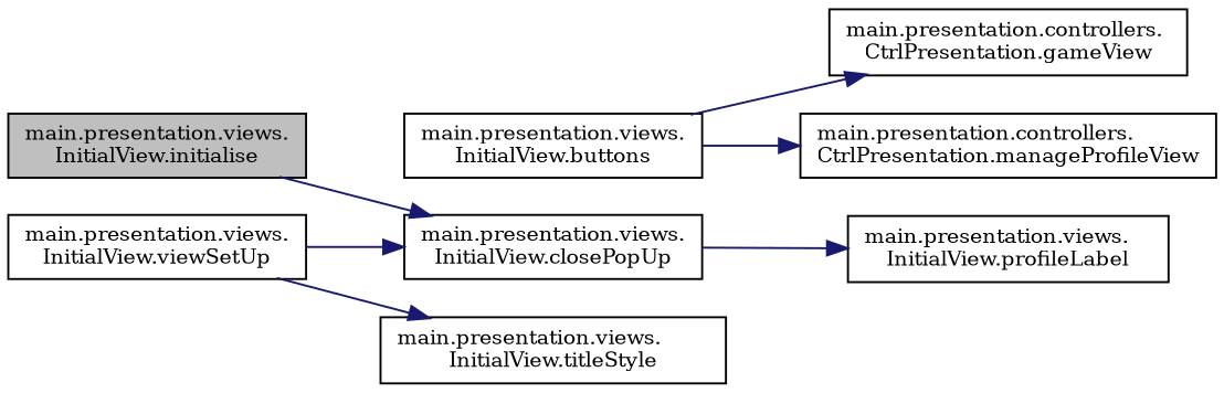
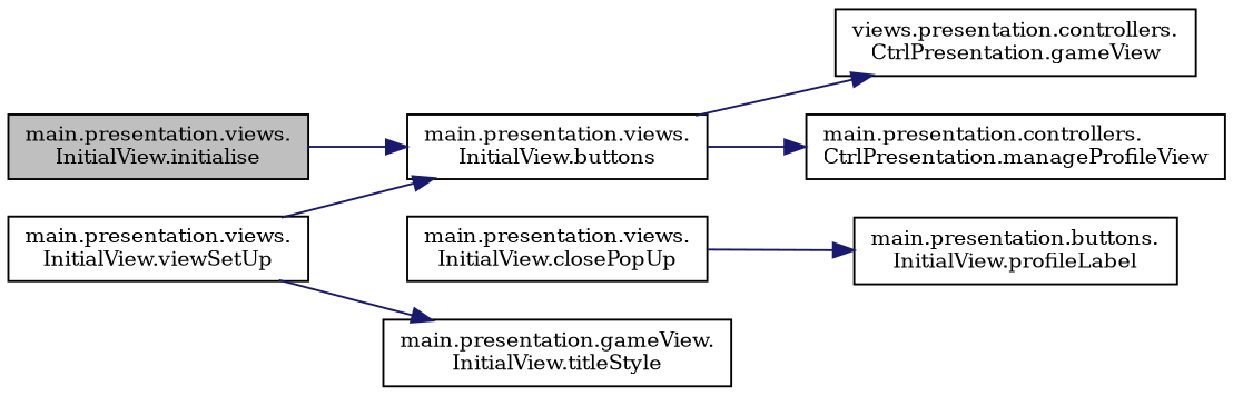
  digraph {
    fontname="DejaVu Serif"
    rankdir=LR
    node [color=black fillcolor=white fontname="DejaVu Serif" fontsize=10 shape=record style=filled]
    edge [color=midnightblue fontname="DejaVu Serif" fontsize=10 labelfontname=Helvetica labelfontsize=10 style=solid]
    n1 [fillcolor=grey75 fontcolor=black height=0.2 label="main.presentation.views.\lInitialView.initialise" width=0.4]
    n2 [height=0.2 label="main.presentation.views.\lInitialView.closePopUp" width=0.4]
-   n3 [height=0.2 label="main.presentation.views.\lInitialView.profileLabel" width=0.4]
+   n3 [height=0.2 label="main.presentation.buttons.\lInitialView.profileLabel" width=0.4]
    n4 [height=0.2 label="main.presentation.views.\lInitialView.viewSetUp" width=0.4]
    n5 [height=0.2 label="main.presentation.views.\lInitialView.buttons" width=0.4]
-   n6 [height=0.2 label="main.presentation.views.\lInitialView.titleStyle" width=0.4]
-   n7 [height=0.2 label="main.presentation.controllers.\lCtrlPresentation.gameView" width=0.4]
+   n6 [height=0.2 label="main.presentation.gameView.\lInitialView.titleStyle" width=0.4]
+   n7 [height=0.2 label="views.presentation.controllers.\lCtrlPresentation.gameView" width=0.4]
    n8 [height=0.2 label="main.presentation.controllers.\lCtrlPresentation.manageProfileView" width=0.4]
-   n1 -> n2
+   n1 -> n5
    n2 -> n3
-   n4 -> n2
+   n4 -> n5
    n4 -> n6
    n5 -> n7
    n5 -> n8
  }
